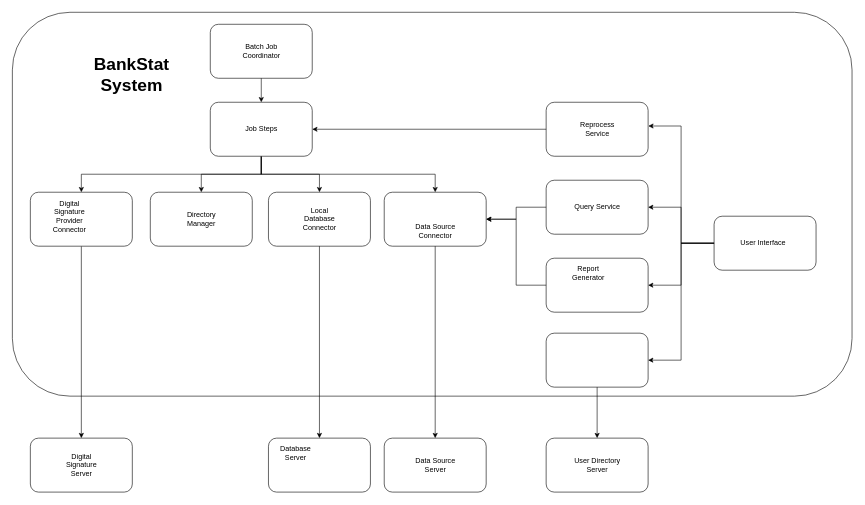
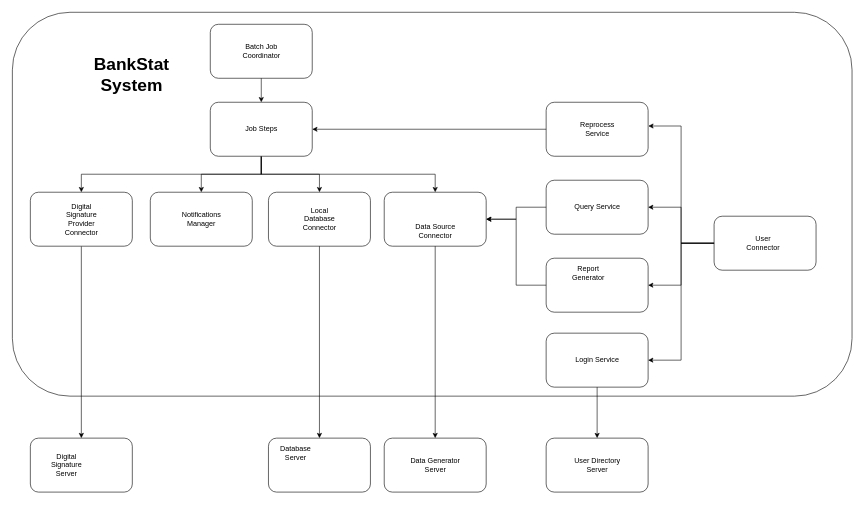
  <mxCell id="0" />
  <mxCell id="1" parent="0" />
  <mxCell id="2" value="" style="group" parent="1" vertex="1" connectable="0"><mxGeometry x="50" y="40" width="1370" height="770" as="geometry" /></mxCell>
  <mxCell id="3" value="" style="rounded=1;whiteSpace=wrap;html=1;" parent="2" vertex="1"><mxGeometry x="-30" y="-20" width="1400" height="640" as="geometry" /></mxCell>
  <mxCell id="4" value="" style="group" parent="2" vertex="1" connectable="0"><mxGeometry x="860" y="690" width="170" height="90" as="geometry" /></mxCell>
  <mxCell id="5" value="" style="rounded=1;whiteSpace=wrap;html=1;" parent="4" vertex="1"><mxGeometry width="170" height="90" as="geometry" /></mxCell>
  <mxCell id="6" value="User Directory Server" style="text;html=1;align=center;verticalAlign=middle;whiteSpace=wrap;rounded=0;" parent="4" vertex="1"><mxGeometry x="42.5" y="22.5" width="85" height="45" as="geometry" /></mxCell>
  <mxCell id="7" value="" style="group" parent="2" vertex="1" connectable="0"><mxGeometry y="690" width="170" height="90" as="geometry" /></mxCell>
  <mxCell id="8" value="" style="rounded=1;whiteSpace=wrap;html=1;" parent="7" vertex="1"><mxGeometry width="170" height="90" as="geometry" /></mxCell>
- <mxCell id="9" value="Digital Signature&lt;div&gt;Server&lt;/div&gt;" style="text;html=1;align=center;verticalAlign=middle;whiteSpace=wrap;rounded=0;" parent="7" vertex="1"><mxGeometry x="42.5" y="22.5" width="85" height="45" as="geometry" /></mxCell>
+ <mxCell id="9" value="Digital Signature&lt;div&gt;Server&lt;/div&gt;" style="text;html=1;align=center;verticalAlign=middle;whiteSpace=wrap;rounded=0;" parent="7" vertex="1"><mxGeometry x="17.5" y="22.5" width="85" height="45" as="geometry" /></mxCell>
  <mxCell id="10" style="edgeStyle=orthogonalEdgeStyle;rounded=0;orthogonalLoop=1;jettySize=auto;html=1;exitX=0.5;exitY=1;exitDx=0;exitDy=0;" parent="2" source="33" target="8" edge="1"><mxGeometry relative="1" as="geometry" /></mxCell>
  <mxCell id="11" value="" style="group" parent="2" vertex="1" connectable="0"><mxGeometry x="590" y="690" width="170" height="90" as="geometry" /></mxCell>
  <mxCell id="12" value="" style="rounded=1;whiteSpace=wrap;html=1;" parent="11" vertex="1"><mxGeometry width="170" height="90" as="geometry" /></mxCell>
- <mxCell id="13" value="Data Source Server" style="text;html=1;align=center;verticalAlign=middle;whiteSpace=wrap;rounded=0;" parent="11" vertex="1"><mxGeometry x="42.5" y="22.5" width="85" height="45" as="geometry" /></mxCell>
+ <mxCell id="13" value="Data Generator Server" style="text;html=1;align=center;verticalAlign=middle;whiteSpace=wrap;rounded=0;" parent="11" vertex="1"><mxGeometry x="42.5" y="22.5" width="85" height="45" as="geometry" /></mxCell>
  <mxCell id="14" value="" style="group" parent="2" vertex="1" connectable="0"><mxGeometry x="1140" y="320" width="170" height="90" as="geometry" /></mxCell>
  <mxCell id="15" value="" style="rounded=1;whiteSpace=wrap;html=1;" parent="14" vertex="1"><mxGeometry width="170" height="90" as="geometry" /></mxCell>
- <mxCell id="16" value="User Interface" style="text;html=1;align=center;verticalAlign=middle;whiteSpace=wrap;rounded=0;" parent="14" vertex="1"><mxGeometry x="42.5" y="22.5" width="77.5" height="45" as="geometry" /></mxCell>
+ <mxCell id="16" value="User Connector" style="text;html=1;align=center;verticalAlign=middle;whiteSpace=wrap;rounded=0;" parent="14" vertex="1"><mxGeometry x="42.5" y="22.5" width="77.5" height="45" as="geometry" /></mxCell>
  <mxCell id="17" value="" style="group" parent="2" vertex="1" connectable="0"><mxGeometry x="860" y="130" width="170" height="90" as="geometry" /></mxCell>
  <mxCell id="18" value="" style="rounded=1;whiteSpace=wrap;html=1;" parent="17" vertex="1"><mxGeometry width="170" height="90" as="geometry" /></mxCell>
  <mxCell id="19" value="Reprocess Service" style="text;html=1;align=center;verticalAlign=middle;whiteSpace=wrap;rounded=0;" parent="17" vertex="1"><mxGeometry x="42.5" y="22.5" width="85" height="45" as="geometry" /></mxCell>
  <mxCell id="20" value="" style="group" parent="2" vertex="1" connectable="0"><mxGeometry x="860" y="260" width="170" height="90" as="geometry" /></mxCell>
  <mxCell id="21" value="" style="rounded=1;whiteSpace=wrap;html=1;" parent="20" vertex="1"><mxGeometry width="170" height="90" as="geometry" /></mxCell>
  <mxCell id="22" value="Query Service" style="text;html=1;align=center;verticalAlign=middle;whiteSpace=wrap;rounded=0;" parent="20" vertex="1"><mxGeometry x="42.5" y="22.5" width="85" height="45" as="geometry" /></mxCell>
  <mxCell id="23" value="" style="group" parent="2" vertex="1" connectable="0"><mxGeometry x="860" y="515" width="170" height="90" as="geometry" /></mxCell>
  <mxCell id="24" value="" style="rounded=1;whiteSpace=wrap;html=1;" parent="23" vertex="1"><mxGeometry width="170" height="90" as="geometry" /></mxCell>
+ <mxCell id="25" value="Login Service" style="text;html=1;align=center;verticalAlign=middle;whiteSpace=wrap;rounded=0;" parent="23" vertex="1"><mxGeometry x="42.5" y="22.5" width="85" height="45" as="geometry" /></mxCell>
  <mxCell id="26" value="" style="group" parent="2" vertex="1" connectable="0"><mxGeometry x="860" y="390" width="170" height="90" as="geometry" /></mxCell>
  <mxCell id="27" value="" style="rounded=1;whiteSpace=wrap;html=1;" parent="26" vertex="1"><mxGeometry width="170" height="90" as="geometry" /></mxCell>
  <mxCell id="28" value="Report Generator" style="text;html=1;align=center;verticalAlign=middle;whiteSpace=wrap;rounded=0;" parent="26" vertex="1"><mxGeometry x="27.5" y="2.5" width="85" height="45" as="geometry" /></mxCell>
  <mxCell id="29" value="" style="group" parent="2" vertex="1" connectable="0"><mxGeometry x="200" y="280" width="170" height="90" as="geometry" /></mxCell>
  <mxCell id="30" value="" style="rounded=1;whiteSpace=wrap;html=1;" parent="29" vertex="1"><mxGeometry width="170" height="90" as="geometry" /></mxCell>
- <mxCell id="31" value="Directory Manager" style="text;html=1;align=center;verticalAlign=middle;whiteSpace=wrap;rounded=0;" parent="29" vertex="1"><mxGeometry x="42.5" y="22.5" width="85" height="45" as="geometry" /></mxCell>
+ <mxCell id="31" value="Notifications Manager" style="text;html=1;align=center;verticalAlign=middle;whiteSpace=wrap;rounded=0;" parent="29" vertex="1"><mxGeometry x="42.5" y="22.5" width="85" height="45" as="geometry" /></mxCell>
  <mxCell id="32" value="" style="group" parent="2" vertex="1" connectable="0"><mxGeometry y="280" width="170" height="90" as="geometry" /></mxCell>
  <mxCell id="33" value="" style="rounded=1;whiteSpace=wrap;html=1;" parent="32" vertex="1"><mxGeometry width="170" height="90" as="geometry" /></mxCell>
- <mxCell id="34" value="Digital Signature Provider Connector" style="text;html=1;align=center;verticalAlign=middle;whiteSpace=wrap;rounded=0;" parent="32" vertex="1"><mxGeometry x="22.5" y="17.5" width="85" height="45" as="geometry" /></mxCell>
+ <mxCell id="34" value="Digital Signature Provider Connector" style="text;html=1;align=center;verticalAlign=middle;whiteSpace=wrap;rounded=0;" parent="32" vertex="1"><mxGeometry x="42.5" y="22.5" width="85" height="45" as="geometry" /></mxCell>
  <mxCell id="35" style="edgeStyle=orthogonalEdgeStyle;rounded=0;orthogonalLoop=1;jettySize=auto;html=1;exitX=0.5;exitY=1;exitDx=0;exitDy=0;entryX=0.5;entryY=0;entryDx=0;entryDy=0;" parent="2" source="45" target="54" edge="1"><mxGeometry relative="1" as="geometry" /></mxCell>
  <mxCell id="36" style="edgeStyle=orthogonalEdgeStyle;rounded=0;orthogonalLoop=1;jettySize=auto;html=1;exitX=0.5;exitY=1;exitDx=0;exitDy=0;" parent="2" source="45" target="30" edge="1"><mxGeometry relative="1" as="geometry" /></mxCell>
  <mxCell id="37" style="edgeStyle=orthogonalEdgeStyle;rounded=0;orthogonalLoop=1;jettySize=auto;html=1;exitX=0.5;exitY=1;exitDx=0;exitDy=0;" parent="2" source="45" target="33" edge="1"><mxGeometry relative="1" as="geometry" /></mxCell>
  <mxCell id="38" value="" style="group" parent="2" vertex="1" connectable="0"><mxGeometry x="590" y="280" width="170" height="90" as="geometry" /></mxCell>
  <mxCell id="39" value="" style="rounded=1;whiteSpace=wrap;html=1;" parent="38" vertex="1"><mxGeometry width="170" height="90" as="geometry" /></mxCell>
  <mxCell id="40" value="Data Source Connector" style="text;html=1;align=center;verticalAlign=middle;whiteSpace=wrap;rounded=0;" parent="38" vertex="1"><mxGeometry x="42.5" y="42.5" width="85" height="45" as="geometry" /></mxCell>
  <mxCell id="41" style="edgeStyle=orthogonalEdgeStyle;rounded=0;orthogonalLoop=1;jettySize=auto;html=1;exitX=0.5;exitY=1;exitDx=0;exitDy=0;entryX=0.5;entryY=0;entryDx=0;entryDy=0;" parent="2" source="45" target="39" edge="1"><mxGeometry relative="1" as="geometry" /></mxCell>
  <mxCell id="42" value="" style="rounded=1;whiteSpace=wrap;html=1;" parent="2" vertex="1"><mxGeometry x="300" width="170" height="90" as="geometry" /></mxCell>
  <mxCell id="43" value="Batch Job Coordinator" style="text;html=1;align=center;verticalAlign=middle;whiteSpace=wrap;rounded=0;" parent="2" vertex="1"><mxGeometry x="342.5" y="22.5" width="85" height="45" as="geometry" /></mxCell>
  <mxCell id="44" value="" style="group" parent="2" vertex="1" connectable="0"><mxGeometry x="300" y="130" width="170" height="90" as="geometry" /></mxCell>
  <mxCell id="45" value="" style="rounded=1;whiteSpace=wrap;html=1;" parent="44" vertex="1"><mxGeometry width="170" height="90" as="geometry" /></mxCell>
  <mxCell id="46" value="Job Steps" style="text;html=1;align=center;verticalAlign=middle;whiteSpace=wrap;rounded=0;" parent="44" vertex="1"><mxGeometry x="42.5" y="22.5" width="85" height="45" as="geometry" /></mxCell>
  <mxCell id="47" style="edgeStyle=orthogonalEdgeStyle;rounded=0;orthogonalLoop=1;jettySize=auto;html=1;exitX=0.5;exitY=1;exitDx=0;exitDy=0;entryX=0.5;entryY=0;entryDx=0;entryDy=0;" parent="2" source="42" target="45" edge="1"><mxGeometry relative="1" as="geometry" /></mxCell>
  <mxCell id="48" style="edgeStyle=orthogonalEdgeStyle;rounded=0;orthogonalLoop=1;jettySize=auto;html=1;exitX=0;exitY=0.5;exitDx=0;exitDy=0;entryX=1.002;entryY=0.44;entryDx=0;entryDy=0;entryPerimeter=0;" parent="2" source="15" target="18" edge="1"><mxGeometry relative="1" as="geometry" /></mxCell>
  <mxCell id="49" style="edgeStyle=orthogonalEdgeStyle;rounded=0;orthogonalLoop=1;jettySize=auto;html=1;exitX=0;exitY=0.5;exitDx=0;exitDy=0;entryX=1;entryY=0.5;entryDx=0;entryDy=0;" parent="2" source="15" target="21" edge="1"><mxGeometry relative="1" as="geometry" /></mxCell>
  <mxCell id="50" style="edgeStyle=orthogonalEdgeStyle;rounded=0;orthogonalLoop=1;jettySize=auto;html=1;exitX=0;exitY=0.5;exitDx=0;exitDy=0;entryX=1;entryY=0.5;entryDx=0;entryDy=0;" parent="2" source="15" target="24" edge="1"><mxGeometry relative="1" as="geometry" /></mxCell>
  <mxCell id="51" style="edgeStyle=orthogonalEdgeStyle;rounded=0;orthogonalLoop=1;jettySize=auto;html=1;exitX=0;exitY=0.5;exitDx=0;exitDy=0;entryX=1;entryY=0.5;entryDx=0;entryDy=0;" parent="2" source="15" target="27" edge="1"><mxGeometry relative="1" as="geometry" /></mxCell>
  <mxCell id="52" style="edgeStyle=orthogonalEdgeStyle;rounded=0;orthogonalLoop=1;jettySize=auto;html=1;exitX=0;exitY=0.5;exitDx=0;exitDy=0;entryX=1;entryY=0.5;entryDx=0;entryDy=0;" parent="2" source="18" target="45" edge="1"><mxGeometry relative="1" as="geometry" /></mxCell>
  <mxCell id="53" value="" style="group" parent="2" vertex="1" connectable="0"><mxGeometry x="397" y="280" width="170" height="90" as="geometry" /></mxCell>
  <mxCell id="54" value="" style="rounded=1;whiteSpace=wrap;html=1;" parent="53" vertex="1"><mxGeometry width="170" height="90" as="geometry" /></mxCell>
  <mxCell id="55" value="Local Database Connector" style="text;html=1;align=center;verticalAlign=middle;whiteSpace=wrap;rounded=0;" parent="53" vertex="1"><mxGeometry x="42.5" y="22.5" width="85" height="45" as="geometry" /></mxCell>
  <mxCell id="56" style="edgeStyle=orthogonalEdgeStyle;rounded=0;orthogonalLoop=1;jettySize=auto;html=1;exitX=0;exitY=0.5;exitDx=0;exitDy=0;entryX=1;entryY=0.5;entryDx=0;entryDy=0;" parent="2" source="21" target="39" edge="1"><mxGeometry relative="1" as="geometry" /></mxCell>
  <mxCell id="57" style="edgeStyle=orthogonalEdgeStyle;rounded=0;orthogonalLoop=1;jettySize=auto;html=1;exitX=0;exitY=0.5;exitDx=0;exitDy=0;entryX=1;entryY=0.5;entryDx=0;entryDy=0;" parent="2" source="27" target="39" edge="1"><mxGeometry relative="1" as="geometry" /></mxCell>
  <mxCell id="58" style="edgeStyle=orthogonalEdgeStyle;rounded=0;orthogonalLoop=1;jettySize=auto;html=1;exitX=0.5;exitY=1;exitDx=0;exitDy=0;entryX=0.5;entryY=0;entryDx=0;entryDy=0;" parent="2" source="39" target="12" edge="1"><mxGeometry relative="1" as="geometry" /></mxCell>
  <mxCell id="59" style="edgeStyle=orthogonalEdgeStyle;rounded=0;orthogonalLoop=1;jettySize=auto;html=1;exitX=0.5;exitY=1;exitDx=0;exitDy=0;entryX=0.5;entryY=0;entryDx=0;entryDy=0;" parent="2" source="24" target="5" edge="1"><mxGeometry relative="1" as="geometry" /></mxCell>
  <mxCell id="60" value="&lt;b&gt;&lt;font style=&quot;font-size: 29px;&quot;&gt;BankStat System&lt;/font&gt;&lt;/b&gt;" style="text;html=1;align=center;verticalAlign=middle;whiteSpace=wrap;rounded=0;" parent="2" vertex="1"><mxGeometry x="68" y="38" width="202" height="92" as="geometry" /></mxCell>
  <mxCell id="61" value="" style="group" vertex="1" connectable="0" parent="2"><mxGeometry x="397" y="690" width="170" height="90" as="geometry" /></mxCell>
  <mxCell id="62" value="" style="rounded=1;whiteSpace=wrap;html=1;" vertex="1" parent="61"><mxGeometry width="170" height="90" as="geometry" /></mxCell>
  <mxCell id="63" value="Database Server" style="text;html=1;align=center;verticalAlign=middle;whiteSpace=wrap;rounded=0;" vertex="1" parent="61"><mxGeometry x="2.5" y="2.5" width="85" height="45" as="geometry" /></mxCell>
  <mxCell id="64" style="edgeStyle=orthogonalEdgeStyle;rounded=0;orthogonalLoop=1;jettySize=auto;html=1;exitX=0.5;exitY=1;exitDx=0;exitDy=0;entryX=0.5;entryY=0;entryDx=0;entryDy=0;" edge="1" parent="2" source="54" target="62"><mxGeometry relative="1" as="geometry" /></mxCell>
